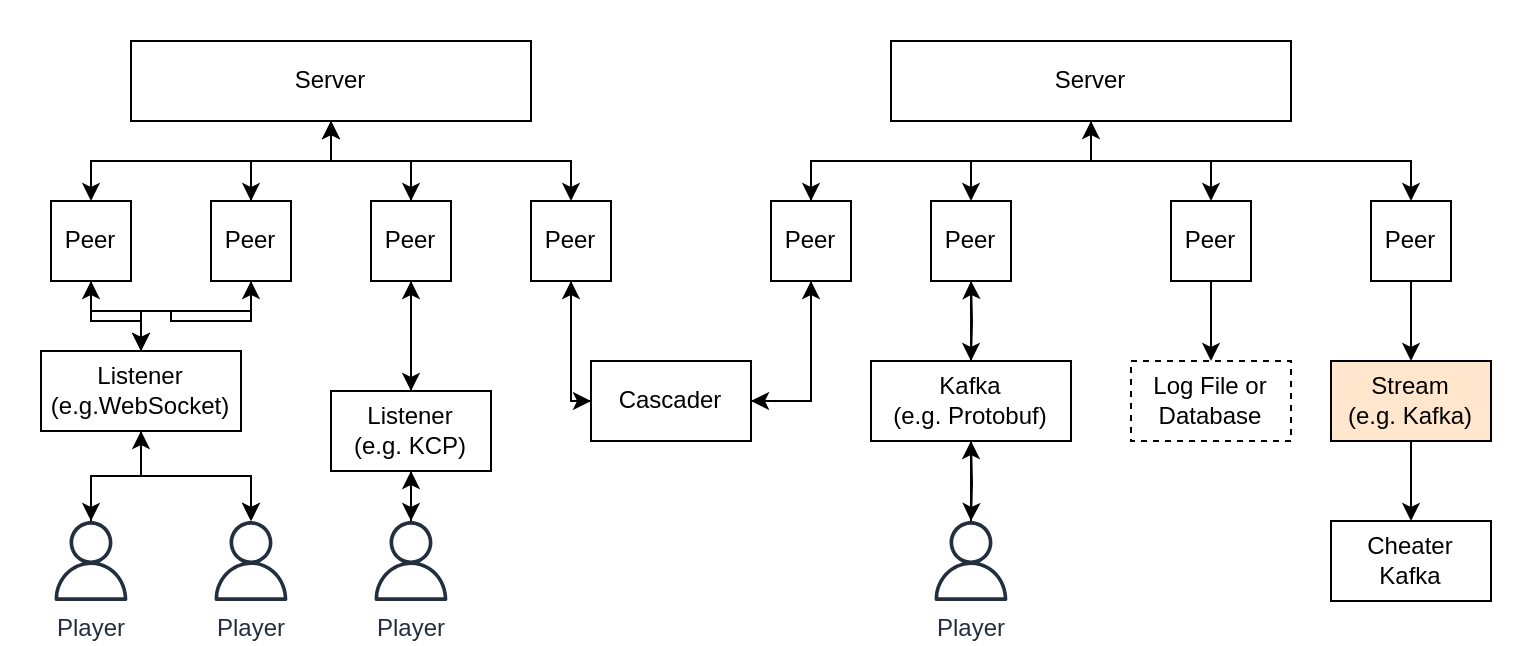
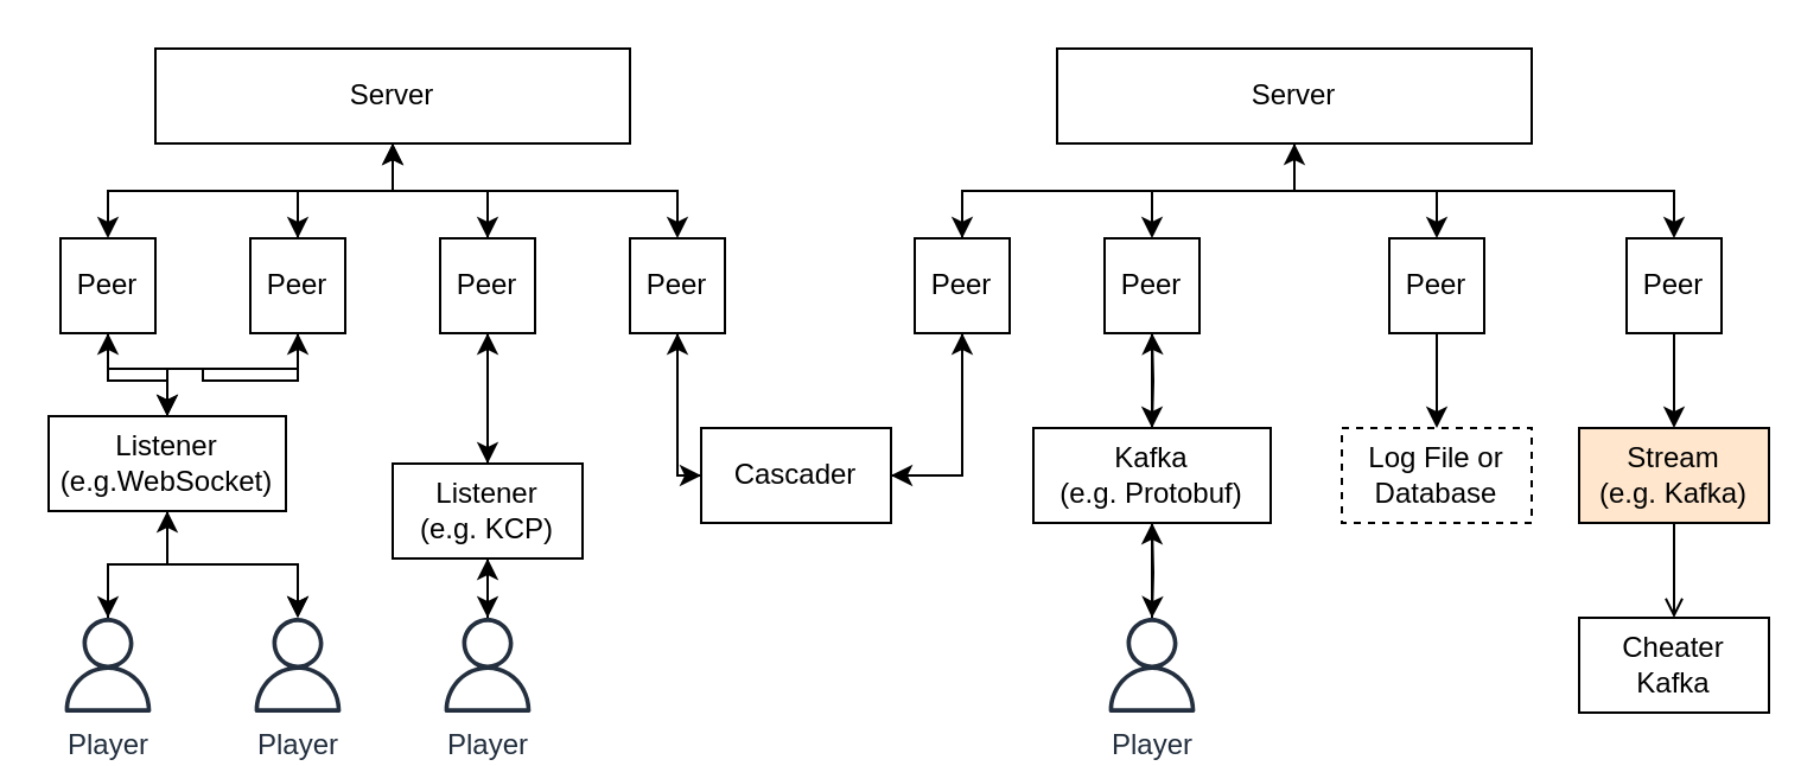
  <mxCell id="0" />
  <mxCell id="1" parent="0" />
  <mxCell id="2" style="edgeStyle=orthogonalEdgeStyle;rounded=0;orthogonalLoop=1;jettySize=auto;html=1;" parent="1" source="6" target="17" edge="1"><mxGeometry relative="1" as="geometry" /></mxCell>
  <mxCell id="3" style="edgeStyle=orthogonalEdgeStyle;rounded=0;orthogonalLoop=1;jettySize=auto;html=1;" parent="1" source="6" target="14" edge="1"><mxGeometry relative="1" as="geometry" /></mxCell>
  <mxCell id="4" style="edgeStyle=orthogonalEdgeStyle;rounded=0;orthogonalLoop=1;jettySize=auto;html=1;" parent="1" source="6" target="19" edge="1"><mxGeometry relative="1" as="geometry" /></mxCell>
  <mxCell id="5" style="edgeStyle=orthogonalEdgeStyle;rounded=0;orthogonalLoop=1;jettySize=auto;html=1;" edge="1" parent="1" source="6" target="43"><mxGeometry relative="1" as="geometry" /></mxCell>
  <mxCell id="6" value="Server" style="rounded=0;whiteSpace=wrap;html=1;" parent="1" vertex="1"><mxGeometry x="65" y="20" width="200" height="40" as="geometry" /></mxCell>
  <mxCell id="7" style="edgeStyle=orthogonalEdgeStyle;rounded=0;orthogonalLoop=1;jettySize=auto;html=1;" parent="1" source="11" target="22" edge="1"><mxGeometry relative="1" as="geometry"><Array as="points"><mxPoint x="545" y="80" /><mxPoint x="405" y="80" /></Array></mxGeometry></mxCell>
  <mxCell id="8" style="edgeStyle=orthogonalEdgeStyle;rounded=0;orthogonalLoop=1;jettySize=auto;html=1;" parent="1" source="11" target="24" edge="1"><mxGeometry relative="1" as="geometry" /></mxCell>
  <mxCell id="9" style="edgeStyle=orthogonalEdgeStyle;rounded=0;orthogonalLoop=1;jettySize=auto;html=1;" parent="1" source="11" target="26" edge="1"><mxGeometry relative="1" as="geometry" /></mxCell>
  <mxCell id="10" style="edgeStyle=orthogonalEdgeStyle;rounded=0;orthogonalLoop=1;jettySize=auto;html=1;" parent="1" source="11" target="52" edge="1"><mxGeometry relative="1" as="geometry"><Array as="points"><mxPoint x="545" y="80" /><mxPoint x="705" y="80" /></Array></mxGeometry></mxCell>
  <mxCell id="11" value="Server" style="rounded=0;whiteSpace=wrap;html=1;" parent="1" vertex="1"><mxGeometry x="445" y="20" width="200" height="40" as="geometry" /></mxCell>
  <mxCell id="12" style="edgeStyle=orthogonalEdgeStyle;rounded=0;orthogonalLoop=1;jettySize=auto;html=1;" parent="1" source="14" target="6" edge="1"><mxGeometry relative="1" as="geometry" /></mxCell>
  <mxCell id="13" value="" style="edgeStyle=orthogonalEdgeStyle;rounded=0;orthogonalLoop=1;jettySize=auto;html=1;" parent="1" source="14" target="38" edge="1"><mxGeometry relative="1" as="geometry" /></mxCell>
  <mxCell id="14" value="Peer" style="rounded=0;whiteSpace=wrap;html=1;" parent="1" vertex="1"><mxGeometry x="105" y="100" width="40" height="40" as="geometry" /></mxCell>
  <mxCell id="15" style="edgeStyle=orthogonalEdgeStyle;rounded=0;orthogonalLoop=1;jettySize=auto;html=1;" parent="1" source="17" target="6" edge="1"><mxGeometry relative="1" as="geometry" /></mxCell>
  <mxCell id="16" style="edgeStyle=orthogonalEdgeStyle;rounded=0;orthogonalLoop=1;jettySize=auto;html=1;" parent="1" source="17" target="41" edge="1"><mxGeometry relative="1" as="geometry" /></mxCell>
  <mxCell id="17" value="Peer" style="rounded=0;whiteSpace=wrap;html=1;" parent="1" vertex="1"><mxGeometry x="185" y="100" width="40" height="40" as="geometry" /></mxCell>
  <mxCell id="18" style="edgeStyle=orthogonalEdgeStyle;rounded=0;orthogonalLoop=1;jettySize=auto;html=1;" parent="1" source="19" target="32" edge="1"><mxGeometry relative="1" as="geometry"><Array as="points"><mxPoint x="285" y="200" /></Array></mxGeometry></mxCell>
  <mxCell id="19" value="Peer" style="rounded=0;whiteSpace=wrap;html=1;" parent="1" vertex="1"><mxGeometry x="265" y="100" width="40" height="40" as="geometry" /></mxCell>
  <mxCell id="20" style="edgeStyle=orthogonalEdgeStyle;rounded=0;orthogonalLoop=1;jettySize=auto;html=1;" parent="1" source="22" target="11" edge="1"><mxGeometry relative="1" as="geometry"><Array as="points"><mxPoint x="405" y="80" /><mxPoint x="545" y="80" /></Array></mxGeometry></mxCell>
  <mxCell id="21" style="edgeStyle=orthogonalEdgeStyle;rounded=0;orthogonalLoop=1;jettySize=auto;html=1;" parent="1" source="22" target="32" edge="1"><mxGeometry relative="1" as="geometry"><Array as="points"><mxPoint x="405" y="200" /></Array></mxGeometry></mxCell>
  <mxCell id="22" value="Peer" style="rounded=0;whiteSpace=wrap;html=1;" parent="1" vertex="1"><mxGeometry x="385" y="100" width="40" height="40" as="geometry" /></mxCell>
  <mxCell id="23" style="edgeStyle=orthogonalEdgeStyle;rounded=0;orthogonalLoop=1;jettySize=auto;html=1;" parent="1" source="24" edge="1"><mxGeometry relative="1" as="geometry"><mxPoint x="485" y="180" as="targetPoint" /></mxGeometry></mxCell>
  <mxCell id="24" value="Peer" style="rounded=0;whiteSpace=wrap;html=1;" parent="1" vertex="1"><mxGeometry x="465" y="100" width="40" height="40" as="geometry" /></mxCell>
  <mxCell id="25" style="edgeStyle=orthogonalEdgeStyle;rounded=0;orthogonalLoop=1;jettySize=auto;html=1;" parent="1" source="26" target="53" edge="1"><mxGeometry relative="1" as="geometry" /></mxCell>
  <mxCell id="26" value="Peer" style="rounded=0;whiteSpace=wrap;html=1;" parent="1" vertex="1"><mxGeometry x="585" y="100" width="40" height="40" as="geometry" /></mxCell>
  <mxCell id="27" value="Player" style="outlineConnect=0;fontColor=#232F3E;gradientColor=none;fillColor=#232F3E;strokeColor=none;dashed=0;verticalLabelPosition=bottom;verticalAlign=top;align=center;html=1;fontSize=12;fontStyle=0;aspect=fixed;pointerEvents=1;shape=mxgraph.aws4.user;" parent="1" vertex="1"><mxGeometry x="105" y="260" width="40" height="40" as="geometry" /></mxCell>
  <mxCell id="28" style="edgeStyle=orthogonalEdgeStyle;rounded=0;orthogonalLoop=1;jettySize=auto;html=1;" parent="1" source="29" target="41" edge="1"><mxGeometry relative="1" as="geometry" /></mxCell>
  <mxCell id="29" value="Player" style="outlineConnect=0;fontColor=#232F3E;gradientColor=none;fillColor=#232F3E;strokeColor=none;dashed=0;verticalLabelPosition=bottom;verticalAlign=top;align=center;html=1;fontSize=12;fontStyle=0;aspect=fixed;pointerEvents=1;shape=mxgraph.aws4.user;" parent="1" vertex="1"><mxGeometry x="185" y="260" width="40" height="40" as="geometry" /></mxCell>
  <mxCell id="30" style="edgeStyle=orthogonalEdgeStyle;rounded=0;orthogonalLoop=1;jettySize=auto;html=1;" parent="1" source="32" target="22" edge="1"><mxGeometry relative="1" as="geometry"><Array as="points"><mxPoint x="405" y="200" /></Array></mxGeometry></mxCell>
  <mxCell id="31" style="edgeStyle=orthogonalEdgeStyle;rounded=0;orthogonalLoop=1;jettySize=auto;html=1;" parent="1" source="32" target="19" edge="1"><mxGeometry relative="1" as="geometry"><Array as="points"><mxPoint x="285" y="200" /></Array></mxGeometry></mxCell>
  <mxCell id="32" value="Cascader" style="rounded=0;whiteSpace=wrap;html=1;" parent="1" vertex="1"><mxGeometry x="295" y="180" width="80" height="40" as="geometry" /></mxCell>
  <mxCell id="33" style="edgeStyle=orthogonalEdgeStyle;rounded=0;orthogonalLoop=1;jettySize=auto;html=1;" parent="1" source="38" target="27" edge="1"><mxGeometry relative="1" as="geometry" /></mxCell>
  <mxCell id="34" style="edgeStyle=orthogonalEdgeStyle;rounded=0;orthogonalLoop=1;jettySize=auto;html=1;" parent="1" source="38" target="45" edge="1"><mxGeometry relative="1" as="geometry" /></mxCell>
  <mxCell id="35" style="edgeStyle=orthogonalEdgeStyle;rounded=0;orthogonalLoop=1;jettySize=auto;html=1;" parent="1" source="38" target="27" edge="1"><mxGeometry relative="1" as="geometry" /></mxCell>
  <mxCell id="36" style="edgeStyle=orthogonalEdgeStyle;rounded=0;orthogonalLoop=1;jettySize=auto;html=1;" parent="1" source="38" target="43" edge="1"><mxGeometry relative="1" as="geometry" /></mxCell>
  <mxCell id="37" style="edgeStyle=orthogonalEdgeStyle;rounded=0;orthogonalLoop=1;jettySize=auto;html=1;" parent="1" source="38" target="14" edge="1"><mxGeometry relative="1" as="geometry" /></mxCell>
  <mxCell id="38" value="Listener&lt;br&gt;(e.g.WebSocket)" style="rounded=0;whiteSpace=wrap;html=1;" parent="1" vertex="1"><mxGeometry x="20" y="175" width="100" height="40" as="geometry" /></mxCell>
  <mxCell id="39" style="edgeStyle=orthogonalEdgeStyle;rounded=0;orthogonalLoop=1;jettySize=auto;html=1;" parent="1" source="41" target="29" edge="1"><mxGeometry relative="1" as="geometry" /></mxCell>
  <mxCell id="40" style="edgeStyle=orthogonalEdgeStyle;rounded=0;orthogonalLoop=1;jettySize=auto;html=1;" parent="1" source="41" target="17" edge="1"><mxGeometry relative="1" as="geometry" /></mxCell>
  <mxCell id="41" value="Listener&lt;br&gt;(e.g. KCP)" style="rounded=0;whiteSpace=wrap;html=1;" parent="1" vertex="1"><mxGeometry x="165" y="195" width="80" height="40" as="geometry" /></mxCell>
  <mxCell id="42" style="edgeStyle=orthogonalEdgeStyle;rounded=0;orthogonalLoop=1;jettySize=auto;html=1;" parent="1" source="43" target="38" edge="1"><mxGeometry relative="1" as="geometry" /></mxCell>
  <mxCell id="43" value="Peer" style="rounded=0;whiteSpace=wrap;html=1;" parent="1" vertex="1"><mxGeometry x="25" y="100" width="40" height="40" as="geometry" /></mxCell>
  <mxCell id="44" style="edgeStyle=orthogonalEdgeStyle;rounded=0;orthogonalLoop=1;jettySize=auto;html=1;" parent="1" source="45" target="38" edge="1"><mxGeometry relative="1" as="geometry" /></mxCell>
  <mxCell id="45" value="Player" style="outlineConnect=0;fontColor=#232F3E;gradientColor=none;fillColor=#232F3E;strokeColor=none;dashed=0;verticalLabelPosition=bottom;verticalAlign=top;align=center;html=1;fontSize=12;fontStyle=0;aspect=fixed;pointerEvents=1;shape=mxgraph.aws4.user;" parent="1" vertex="1"><mxGeometry x="25" y="260" width="40" height="40" as="geometry" /></mxCell>
  <mxCell id="46" style="edgeStyle=orthogonalEdgeStyle;rounded=0;orthogonalLoop=1;jettySize=auto;html=1;" parent="1" target="24" edge="1"><mxGeometry relative="1" as="geometry"><mxPoint x="485" y="180" as="sourcePoint" /></mxGeometry></mxCell>
  <mxCell id="47" value="Kafka&lt;br&gt;(e.g. Protobuf)" style="rounded=0;whiteSpace=wrap;html=1;" parent="1" vertex="1"><mxGeometry x="435" y="180" width="100" height="40" as="geometry" /></mxCell>
  <mxCell id="48" style="edgeStyle=orthogonalEdgeStyle;rounded=0;orthogonalLoop=1;jettySize=auto;html=1;" parent="1" source="49" edge="1"><mxGeometry relative="1" as="geometry"><mxPoint x="485" y="220" as="targetPoint" /></mxGeometry></mxCell>
  <mxCell id="49" value="Player" style="outlineConnect=0;fontColor=#232F3E;gradientColor=none;fillColor=#232F3E;strokeColor=none;dashed=0;verticalLabelPosition=bottom;verticalAlign=top;align=center;html=1;fontSize=12;fontStyle=0;aspect=fixed;pointerEvents=1;shape=mxgraph.aws4.user;" parent="1" vertex="1"><mxGeometry x="465" y="260" width="40" height="40" as="geometry" /></mxCell>
  <mxCell id="50" style="edgeStyle=orthogonalEdgeStyle;rounded=0;orthogonalLoop=1;jettySize=auto;html=1;" parent="1" target="49" edge="1"><mxGeometry relative="1" as="geometry"><mxPoint x="485" y="220" as="sourcePoint" /></mxGeometry></mxCell>
  <mxCell id="51" style="edgeStyle=orthogonalEdgeStyle;rounded=0;orthogonalLoop=1;jettySize=auto;html=1;" parent="1" source="52" target="55" edge="1"><mxGeometry relative="1" as="geometry" /></mxCell>
  <mxCell id="52" value="Peer" style="rounded=0;whiteSpace=wrap;html=1;" parent="1" vertex="1"><mxGeometry x="685" y="100" width="40" height="40" as="geometry" /></mxCell>
  <mxCell id="53" value="Log File or&lt;br&gt;Database" style="rounded=0;whiteSpace=wrap;html=1;dashed=1;" parent="1" vertex="1"><mxGeometry x="565" y="180" width="80" height="40" as="geometry" /></mxCell>
- <mxCell id="54" style="edgeStyle=orthogonalEdgeStyle;rounded=0;orthogonalLoop=1;jettySize=auto;html=1;" parent="1" source="55" target="56" edge="1"><mxGeometry relative="1" as="geometry" /></mxCell>
+ <mxCell id="54" style="edgeStyle=orthogonalEdgeStyle;rounded=0;orthogonalLoop=1;jettySize=auto;html=1;endArrow=open;" parent="1" source="55" target="56" edge="1"><mxGeometry relative="1" as="geometry" /></mxCell>
  <mxCell id="55" value="Stream&lt;br&gt;(e.g. Kafka)" style="rounded=0;whiteSpace=wrap;html=1;fillColor=#ffe6cc;" parent="1" vertex="1"><mxGeometry x="665" y="180" width="80" height="40" as="geometry" /></mxCell>
  <mxCell id="56" value="Cheater&lt;br&gt;Kafka" style="rounded=0;whiteSpace=wrap;html=1;" parent="1" vertex="1"><mxGeometry x="665" y="260" width="80" height="40" as="geometry" /></mxCell>
